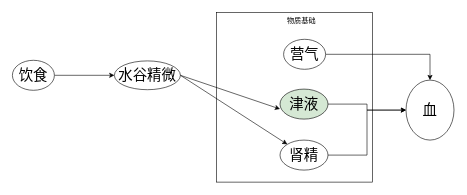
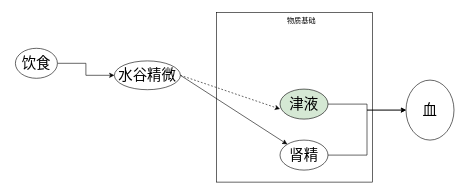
  <mxCell id="0" />
  <mxCell id="1" parent="0" />
  <mxCell id="2" value="" style="rounded=0;whiteSpace=wrap;html=1;" vertex="1" parent="1"><mxGeometry x="360" y="20" width="260" height="283" as="geometry" /></mxCell>
- <mxCell id="3" style="edgeStyle=orthogonalEdgeStyle;rounded=0;orthogonalLoop=1;jettySize=auto;html=1;exitX=1;exitY=0.5;exitDx=0;exitDy=0;" edge="1" parent="1" source="4" target="9"><mxGeometry relative="1" as="geometry" /></mxCell>
- <mxCell id="4" value="&lt;font style=&quot;font-size: 24px;&quot;&gt;营气&lt;/font&gt;" style="ellipse;whiteSpace=wrap;html=1;" vertex="1" parent="1"><mxGeometry x="472" y="65" width="70" height="50" as="geometry" /></mxCell>
  <mxCell id="5" style="edgeStyle=orthogonalEdgeStyle;rounded=0;orthogonalLoop=1;jettySize=auto;html=1;exitX=1;exitY=0.5;exitDx=0;exitDy=0;" edge="1" parent="1" source="6" target="9"><mxGeometry relative="1" as="geometry" /></mxCell>
  <mxCell id="6" value="&lt;font style=&quot;font-size: 24px;&quot;&gt;肾精&lt;/font&gt;" style="ellipse;whiteSpace=wrap;html=1;" vertex="1" parent="1"><mxGeometry x="466" y="233" width="80" height="50" as="geometry" /></mxCell>
  <mxCell id="7" style="edgeStyle=orthogonalEdgeStyle;rounded=0;orthogonalLoop=1;jettySize=auto;html=1;exitX=1;exitY=0.5;exitDx=0;exitDy=0;" edge="1" parent="1" source="8" target="9"><mxGeometry relative="1" as="geometry" /></mxCell>
  <mxCell id="8" value="&lt;font style=&quot;font-size: 24px;&quot;&gt;津液&lt;/font&gt;" style="ellipse;whiteSpace=wrap;html=1;fillColor=#d5e8d4;" vertex="1" parent="1"><mxGeometry x="466" y="148" width="80" height="50" as="geometry" /></mxCell>
  <mxCell id="9" value="&lt;font style=&quot;font-size: 24px;&quot;&gt;血&lt;/font&gt;" style="ellipse;whiteSpace=wrap;html=1;aspect=fixed;" vertex="1" parent="1"><mxGeometry x="676" y="133" width="80" height="100" as="geometry" /></mxCell>
  <mxCell id="10" style="edgeStyle=orthogonalEdgeStyle;rounded=0;orthogonalLoop=1;jettySize=auto;html=1;exitX=1;exitY=0.5;exitDx=0;exitDy=0;" edge="1" parent="1" source="11" target="13"><mxGeometry relative="1" as="geometry" /></mxCell>
- <mxCell id="11" value="&lt;font style=&quot;font-size: 24px;&quot;&gt;饮食&lt;/font&gt;" style="ellipse;whiteSpace=wrap;html=1;" vertex="1" parent="1"><mxGeometry x="20" y="100" width="70" height="50" as="geometry" /></mxCell>
+ <mxCell id="11" value="&lt;font style=&quot;font-size: 24px;&quot;&gt;饮食&lt;/font&gt;" style="ellipse;whiteSpace=wrap;html=1;" vertex="1" parent="1"><mxGeometry x="25" y="80" width="70" height="50" as="geometry" /></mxCell>
  <mxCell id="12" style="rounded=0;orthogonalLoop=1;jettySize=auto;html=1;exitX=1;exitY=0.5;exitDx=0;exitDy=0;" edge="1" parent="1" source="13" target="6"><mxGeometry relative="1" as="geometry" /></mxCell>
  <mxCell id="13" value="&lt;font style=&quot;font-size: 24px;&quot;&gt;水谷精微&lt;/font&gt;" style="ellipse;whiteSpace=wrap;html=1;" vertex="1" parent="1"><mxGeometry x="190" y="101" width="110" height="48" as="geometry" /></mxCell>
- <mxCell id="14" style="rounded=0;orthogonalLoop=1;jettySize=auto;html=1;entryX=0;entryY=0.664;entryDx=0;entryDy=0;entryPerimeter=0;exitX=1;exitY=0.5;exitDx=0;exitDy=0;" edge="1" parent="1" source="13" target="8"><mxGeometry relative="1" as="geometry"><mxPoint x="300" y="113" as="sourcePoint" /></mxGeometry></mxCell>
+ <mxCell id="14" style="rounded=0;orthogonalLoop=1;jettySize=auto;html=1;entryX=0;entryY=0.664;entryDx=0;entryDy=0;entryPerimeter=0;exitX=1;exitY=0.5;exitDx=0;exitDy=0;dashed=1;" edge="1" parent="1" source="13" target="8"><mxGeometry relative="1" as="geometry"><mxPoint x="300" y="113" as="sourcePoint" /></mxGeometry></mxCell>
  <mxCell id="15" value="物质基础" style="text;html=1;strokeColor=none;fillColor=none;align=center;verticalAlign=middle;whiteSpace=wrap;rounded=0;" vertex="1" parent="1"><mxGeometry x="472" y="20" width="60" height="30" as="geometry" /></mxCell>
